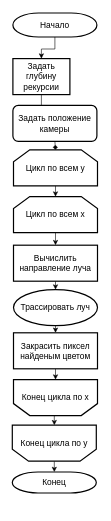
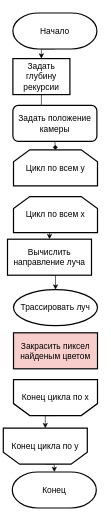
  <mxCell id="0" />
  <mxCell id="1" parent="0" />
  <mxCell id="2" style="edgeStyle=orthogonalEdgeStyle;rounded=0;orthogonalLoop=1;jettySize=auto;html=1;exitX=0.5;exitY=1;exitDx=0;exitDy=0;exitPerimeter=0;entryX=0.5;entryY=0;entryDx=0;entryDy=0;endArrow=classic;endFill=1;" edge="1" parent="1" source="3" target="18"><mxGeometry relative="1" as="geometry" /></mxCell>
- <mxCell id="3" value="&lt;span style=&quot;font-size: 14px&quot;&gt;Начало&lt;/span&gt;" style="strokeWidth=2;html=1;shape=mxgraph.flowchart.terminator;whiteSpace=wrap;" vertex="1" parent="1"><mxGeometry x="21.001" y="20.999" width="140" height="40" as="geometry" /></mxCell>
- <mxCell id="4" style="edgeStyle=orthogonalEdgeStyle;rounded=0;orthogonalLoop=1;jettySize=auto;html=1;exitX=0.5;exitY=1;exitDx=0;exitDy=0;exitPerimeter=0;entryX=0.5;entryY=0;entryDx=0;entryDy=0;entryPerimeter=0;" edge="1" parent="1" source="5" target="14"><mxGeometry relative="1" as="geometry" /></mxCell>
+ <mxCell id="3" value="&lt;span style=&quot;font-size: 14px&quot;&gt;Начало&lt;/span&gt;" style="strokeWidth=2;html=1;shape=mxgraph.flowchart.terminator;whiteSpace=wrap;" vertex="1" parent="1"><mxGeometry x="21.001" y="20.999" width="140" height="60" as="geometry" /></mxCell>
  <mxCell id="5" value="&lt;font style=&quot;font-size: 14px&quot;&gt;Цикл по всем y&lt;/font&gt;" style="strokeWidth=2;html=1;shape=stencil(rZVNb4MwDIZ/Ta5VIFpXjlPWnapeetg5pe6ICgkKWbv9+6W4aHwMxrxKHPBreB9sbIUJWWWqBBZzowpg4pnF8cbaMggbXWgfwnCbYWLJMbxgmKwwVFUJqUftrJxW+xwwU3lnT3DRB39z0CYDh65izfhTeOZ6CZlaY4KJtqbqZFr5YKa0Ce/yDzTjiwfEfN5ijMpAKMCD66jf5W1RYPELmRTNI+0IpG5FDfc30uvfSRGNtKZ0r8+KZsK2hLr4gsc9XLKayduReAm1OlIvm60jVDfCEzIoYwso5F6lpzdn383hx68s1XW5B4kmXdgztIau16upBjQOuTYth8d/O/QaeAeLJcGC39mBUgblb6S5rWBiaIM+mIhaHRkjIY/WwcR8HXWe4zkyNroDg1rFc60WvgA=);whiteSpace=wrap;" vertex="1" parent="1"><mxGeometry x="22.001" y="248.999" width="140" height="60" as="geometry" /></mxCell>
  <mxCell id="6" style="edgeStyle=orthogonalEdgeStyle;rounded=0;orthogonalLoop=1;jettySize=auto;html=1;exitX=0.5;exitY=0;exitDx=0;exitDy=0;exitPerimeter=0;entryX=0.5;entryY=0;entryDx=0;entryDy=0;entryPerimeter=0;endArrow=classic;endFill=1;" edge="1" parent="1" source="7" target="10"><mxGeometry relative="1" as="geometry" /></mxCell>
- <mxCell id="7" value="&lt;span style=&quot;font-size: 14px ; background-color: rgb(255 , 255 , 255)&quot;&gt;Конец цикла по y&lt;/span&gt;" style="strokeWidth=2;html=1;shape=stencil(rZVNb4MwDIZ/Ta5VIFpXjlPWnapeetg5pe6ICgkKWbv9+6W4aHwMxrxKHPBreB9sbIUJWWWqBBZzowpg4pnF8cbaMggbXWgfwnCbYWLJMbxgmKwwVFUJqUftrJxW+xwwU3lnT3DRB39z0CYDh65izfhTeOZ6CZlaY4KJtqbqZFr5YKa0Ce/yDzTjiwfEfN5ijMpAKMCD66jf5W1RYPELmRTNI+0IpG5FDfc30uvfSRGNtKZ0r8+KZsK2hLr4gsc9XLKayduReAm1OlIvm60jVDfCEzIoYwso5F6lpzdn383hx68s1XW5B4kmXdgztIau16upBjQOuTYth8d/O/QaeAeLJcGC39mBUgblb6S5rWBiaIM+mIhaHRkjIY/WwcR8HXWe4zkyNroDg1rFc60WvgA=);whiteSpace=wrap;flipV=1;" vertex="1" parent="1"><mxGeometry x="20.001" y="707.999" width="140" height="60" as="geometry" /></mxCell>
+ <mxCell id="7" value="&lt;span style=&quot;font-size: 14px ; background-color: rgb(255 , 255 , 255)&quot;&gt;Конец цикла по y&lt;/span&gt;" style="strokeWidth=2;html=1;shape=stencil(rZVNb4MwDIZ/Ta5VIFpXjlPWnapeetg5pe6ICgkKWbv9+6W4aHwMxrxKHPBreB9sbIUJWWWqBBZzowpg4pnF8cbaMggbXWgfwnCbYWLJMbxgmKwwVFUJqUftrJxW+xwwU3lnT3DRB39z0CYDh65izfhTeOZ6CZlaY4KJtqbqZFr5YKa0Ce/yDzTjiwfEfN5ijMpAKMCD66jf5W1RYPELmRTNI+0IpG5FDfc30uvfSRGNtKZ0r8+KZsK2hLr4gsc9XLKayduReAm1OlIvm60jVDfCEzIoYwso5F6lpzdn383hx68s1XW5B4kmXdgztIau16upBjQOuTYth8d/O/QaeAeLJcGC39mBUgblb6S5rWBiaIM+mIhaHRkjIY/WwcR8HXWe4zkyNroDg1rFc60WvgA=);whiteSpace=wrap;flipV=1;" vertex="1" parent="1"><mxGeometry x="5.001" y="712.999" width="140" height="60" as="geometry" /></mxCell>
  <mxCell id="8" style="edgeStyle=orthogonalEdgeStyle;rounded=0;orthogonalLoop=1;jettySize=auto;html=1;exitX=0.5;exitY=1;exitDx=0;exitDy=0;entryX=0.5;entryY=0;entryDx=0;entryDy=0;endArrow=classic;endFill=1;" edge="1" parent="1" source="9" target="16"><mxGeometry relative="1" as="geometry" /></mxCell>
- <mxCell id="9" value="&lt;font style=&quot;font-size: 14px&quot;&gt;Вычислить направление луча&lt;br&gt;&lt;/font&gt;" style="whiteSpace=wrap;html=1;strokeWidth=2;" vertex="1" parent="1"><mxGeometry x="22.001" y="407.999" width="140" height="60" as="geometry" /></mxCell>
- <mxCell id="10" value="&lt;span style=&quot;font-size: 14px&quot;&gt;Конец&lt;/span&gt;" style="strokeWidth=2;html=1;shape=mxgraph.flowchart.terminator;whiteSpace=wrap;" vertex="1" parent="1"><mxGeometry x="20.001" y="785.999" width="140" height="35" as="geometry" /></mxCell>
+ <mxCell id="9" value="&lt;font style=&quot;font-size: 14px&quot;&gt;Вычислить направление луча&lt;br&gt;&lt;/font&gt;" style="whiteSpace=wrap;html=1;strokeWidth=2;" vertex="1" parent="1"><mxGeometry x="12.001" y="397.999" width="140" height="60" as="geometry" /></mxCell>
+ <mxCell id="10" value="&lt;span style=&quot;font-size: 14px&quot;&gt;Конец&lt;/span&gt;" style="strokeWidth=2;html=1;shape=mxgraph.flowchart.terminator;whiteSpace=wrap;" vertex="1" parent="1"><mxGeometry x="20.001" y="785.999" width="140" height="60" as="geometry" /></mxCell>
  <mxCell id="11" style="edgeStyle=orthogonalEdgeStyle;rounded=0;orthogonalLoop=1;jettySize=auto;html=1;exitX=0.5;exitY=0;exitDx=0;exitDy=0;exitPerimeter=0;entryX=0.5;entryY=1;entryDx=0;entryDy=0;entryPerimeter=0;" edge="1" parent="1" source="12" target="7"><mxGeometry relative="1" as="geometry" /></mxCell>
  <mxCell id="12" value="&lt;span style=&quot;font-size: 14px ; background-color: rgb(255 , 255 , 255)&quot;&gt;Конец цикла по x&lt;/span&gt;" style="strokeWidth=2;html=1;shape=stencil(rZVNb4MwDIZ/Ta5VIFpXjlPWnapeetg5pe6ICgkKWbv9+6W4aHwMxrxKHPBreB9sbIUJWWWqBBZzowpg4pnF8cbaMggbXWgfwnCbYWLJMbxgmKwwVFUJqUftrJxW+xwwU3lnT3DRB39z0CYDh65izfhTeOZ6CZlaY4KJtqbqZFr5YKa0Ce/yDzTjiwfEfN5ijMpAKMCD66jf5W1RYPELmRTNI+0IpG5FDfc30uvfSRGNtKZ0r8+KZsK2hLr4gsc9XLKayduReAm1OlIvm60jVDfCEzIoYwso5F6lpzdn383hx68s1XW5B4kmXdgztIau16upBjQOuTYth8d/O/QaeAeLJcGC39mBUgblb6S5rWBiaIM+mIhaHRkjIY/WwcR8HXWe4zkyNroDg1rFc60WvgA=);whiteSpace=wrap;flipV=1;" vertex="1" parent="1"><mxGeometry x="22.001" y="631.999" width="140" height="60" as="geometry" /></mxCell>
  <mxCell id="13" style="edgeStyle=orthogonalEdgeStyle;rounded=0;orthogonalLoop=1;jettySize=auto;html=1;exitX=0.5;exitY=1;exitDx=0;exitDy=0;exitPerimeter=0;entryX=0.5;entryY=0;entryDx=0;entryDy=0;endArrow=classic;endFill=1;" edge="1" parent="1" source="14" target="9"><mxGeometry relative="1" as="geometry" /></mxCell>
  <mxCell id="14" value="&lt;font style=&quot;font-size: 14px&quot;&gt;Цикл по всем x&lt;/font&gt;" style="strokeWidth=2;html=1;shape=stencil(rZVNb4MwDIZ/Ta5VIFpXjlPWnapeetg5pe6ICgkKWbv9+6W4aHwMxrxKHPBreB9sbIUJWWWqBBZzowpg4pnF8cbaMggbXWgfwnCbYWLJMbxgmKwwVFUJqUftrJxW+xwwU3lnT3DRB39z0CYDh65izfhTeOZ6CZlaY4KJtqbqZFr5YKa0Ce/yDzTjiwfEfN5ijMpAKMCD66jf5W1RYPELmRTNI+0IpG5FDfc30uvfSRGNtKZ0r8+KZsK2hLr4gsc9XLKayduReAm1OlIvm60jVDfCEzIoYwso5F6lpzdn383hx68s1XW5B4kmXdgztIau16upBjQOuTYth8d/O/QaeAeLJcGC39mBUgblb6S5rWBiaIM+mIhaHRkjIY/WwcR8HXWe4zkyNroDg1rFc60WvgA=);whiteSpace=wrap;" vertex="1" parent="1"><mxGeometry x="22.001" y="326.999" width="140" height="60" as="geometry" /></mxCell>
- <mxCell id="15" style="edgeStyle=orthogonalEdgeStyle;rounded=0;orthogonalLoop=1;jettySize=auto;html=1;exitX=0.5;exitY=1;exitDx=0;exitDy=0;entryX=0.5;entryY=0;entryDx=0;entryDy=0;endArrow=classic;endFill=1;" edge="1" parent="1" source="16" target="22"><mxGeometry relative="1" as="geometry" /></mxCell>
  <mxCell id="16" value="&lt;font style=&quot;font-size: 14px&quot;&gt;Трассировать луч&lt;br&gt;&lt;/font&gt;" style="ellipse;whiteSpace=wrap;html=1;strokeWidth=2;" vertex="1" parent="1"><mxGeometry x="22.001" y="481.999" width="140" height="60" as="geometry" /></mxCell>
  <mxCell id="17" style="edgeStyle=orthogonalEdgeStyle;rounded=0;orthogonalLoop=1;jettySize=auto;html=1;exitX=0.5;exitY=1;exitDx=0;exitDy=0;endArrow=classic;endFill=1;" edge="1" parent="1" source="18" target="20"><mxGeometry relative="1" as="geometry" /></mxCell>
  <mxCell id="18" value="&lt;font style=&quot;font-size: 14px&quot;&gt;Задать глубину рекурсии&lt;br&gt;&lt;/font&gt;" style="whiteSpace=wrap;html=1;strokeWidth=2;" vertex="1" parent="1"><mxGeometry x="21.001" y="96.999" width="95" height="60" as="geometry" /></mxCell>
  <mxCell id="19" style="edgeStyle=orthogonalEdgeStyle;rounded=0;orthogonalLoop=1;jettySize=auto;html=1;exitX=0.5;exitY=1;exitDx=0;exitDy=0;entryX=0.5;entryY=0;entryDx=0;entryDy=0;entryPerimeter=0;endArrow=diamond;endFill=1;" edge="1" parent="1" source="20" target="5"><mxGeometry relative="1" as="geometry" /></mxCell>
  <mxCell id="20" value="&lt;font style=&quot;font-size: 14px&quot;&gt;Задать положение камеры&lt;/font&gt;" style="whiteSpace=wrap;html=1;strokeWidth=2;rounded=1;" vertex="1" parent="1"><mxGeometry x="21.001" y="174.999" width="140" height="60" as="geometry" /></mxCell>
- <mxCell id="21" style="edgeStyle=orthogonalEdgeStyle;rounded=0;orthogonalLoop=1;jettySize=auto;html=1;exitX=0.5;exitY=1;exitDx=0;exitDy=0;entryX=0.5;entryY=1;entryDx=0;entryDy=0;entryPerimeter=0;endArrow=classic;endFill=1;" edge="1" parent="1" source="22" target="12"><mxGeometry relative="1" as="geometry" /></mxCell>
- <mxCell id="22" value="&lt;font style=&quot;font-size: 14px&quot;&gt;Закрасить пиксел найденым цветом&lt;/font&gt;" style="whiteSpace=wrap;html=1;strokeWidth=2;" vertex="1" parent="1"><mxGeometry x="22.001" y="553.999" width="140" height="60" as="geometry" /></mxCell>
+ <mxCell id="22" value="&lt;font style=&quot;font-size: 14px&quot;&gt;Закрасить пиксел найденым цветом&lt;/font&gt;" style="whiteSpace=wrap;html=1;strokeWidth=2;fillColor=#f8cecc;" vertex="1" parent="1"><mxGeometry x="22.001" y="553.999" width="140" height="60" as="geometry" /></mxCell>
